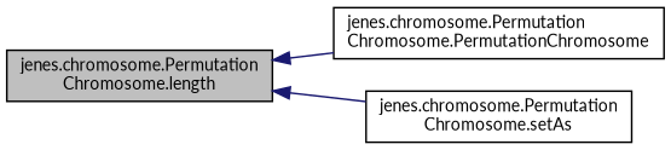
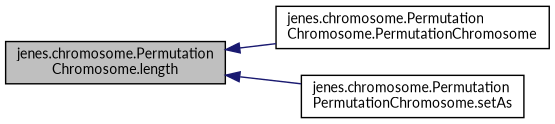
  digraph {
    fontname=Lato
    rankdir=LR
    node [color=black fillcolor=white fontname=Lato fontsize=10 shape=record style=filled]
    edge [color=midnightblue dir=back fontname=Lato fontsize=10 labelfontname=Helvetica labelfontsize=10 style=solid]
    n1 [fillcolor=grey75 fontcolor=black height=0.2 label="jenes.chromosome.Permutation\lChromosome.length" width=0.4]
    n2 [height=0.2 label="jenes.chromosome.Permutation\lChromosome.PermutationChromosome" width=0.4]
-   n3 [height=0.2 label="jenes.chromosome.Permutation\lChromosome.setAs" width=0.4]
+   n3 [height=0.2 label="jenes.chromosome.Permutation\lPermutationChromosome.setAs" width=0.4]
    n1 -> n2
    n1 -> n3
  }
